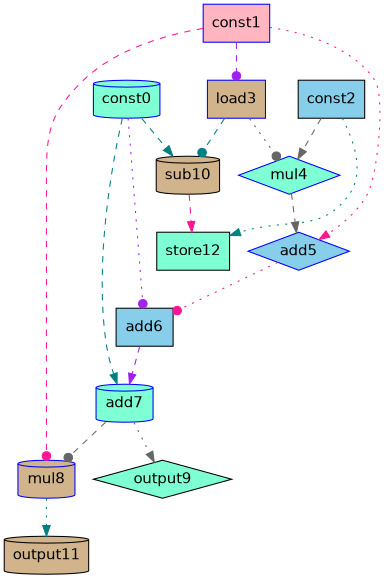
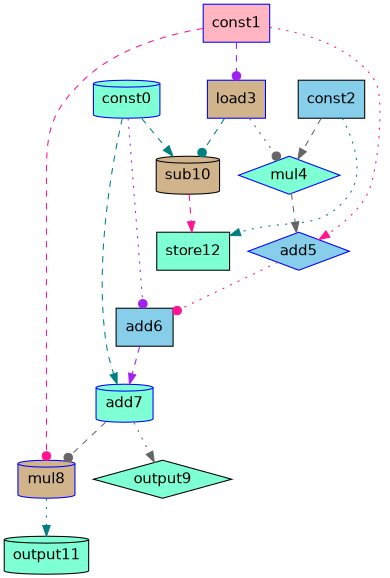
  digraph {
    fontname="DejaVu Sans"
    node [color=blue fillcolor=aquamarine fontname="DejaVu Sans" opcode=const shape=cylinder style=filled]
    edge [arrowhead=normal color=teal fontname="DejaVu Sans" operand=0 style=dashed]
    const0
    add6 [color=black fillcolor=skyblue opcode=add shape=box]
    add7 [opcode=add]
    sub10 [color=black fillcolor=tan opcode=sub]
    mul8 [fillcolor=tan opcode=mul]
    output9 [color=black opcode=output shape=diamond]
    store12 [color=black opcode=store shape=box]
    const1 [fillcolor=lightpink shape=box]
    load3 [fillcolor=tan opcode=load shape=box]
    add5 [fillcolor=skyblue opcode=add shape=diamond]
    mul4 [opcode=mul shape=diamond]
-   output11 [color=black fillcolor=tan opcode=output]
+   output11 [color=black opcode=output]
    const2 [color=black fillcolor=skyblue shape=box]
    const0 -> add6 [arrowhead=dot color=purple style=dotted]
    const0 -> add7
    const0 -> sub10
    add6 -> add7 [color=purple operand=1]
    add7 -> mul8 [arrowhead=dot color=gray40 operand=1]
    add7 -> output9 [color=gray40 style=dotted]
    sub10 -> store12 [color=deeppink]
    mul8 -> output11 [style=dotted]
    const1 -> mul8 [arrowhead=dot color=deeppink]
    const1 -> load3 [arrowhead=dot color=purple]
    const1 -> add5 [color=deeppink style=dotted]
    load3 -> sub10 [arrowhead=dot operand=1]
    load3 -> mul4 [arrowhead=dot color=gray40 operand=1 style=dotted]
    add5 -> add6 [arrowhead=dot color=deeppink operand=1 style=dotted]
    mul4 -> add5 [color=gray40 operand=1]
    const2 -> store12 [operand=1 style=dotted]
    const2 -> mul4 [color=gray40]
  }
